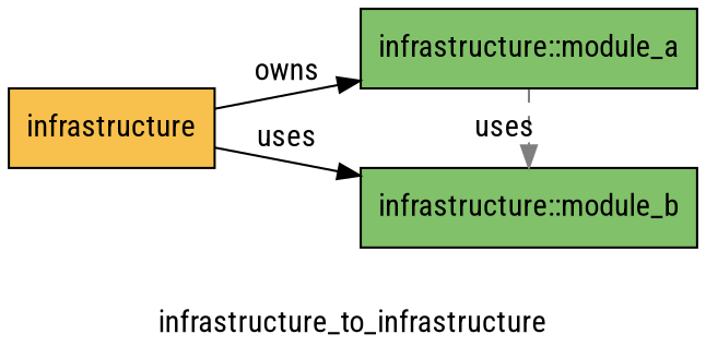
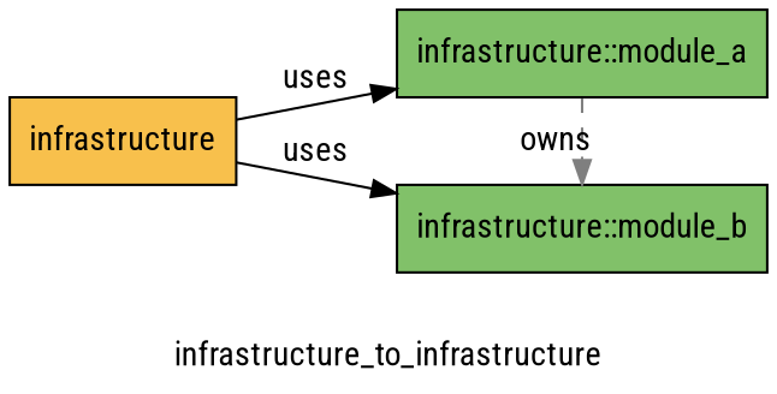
  digraph {
    fontname="Roboto Condensed"
    label=infrastructure_to_infrastructure
    rankdir=LR
    node [fillcolor="#81c169" fontname="Roboto Condensed" shape=box style=filled]
    edge [color="#000000" constraint=true fontname="Roboto Condensed" style=solid]
    n1 [fillcolor="#f8c04c" label=infrastructure]
    n2 [label="infrastructure::module_a"]
    n3 [label="infrastructure::module_b"]
-   n1 -> n2 [label=owns]
+   n1 -> n2 [label=uses]
    n1 -> n3 [label=uses]
-   n2 -> n3 [color="#7f7f7f" constraint=false label=uses style=dashed]
+   n2 -> n3 [color="#7f7f7f" constraint=false label=owns style=dashed]
  }
